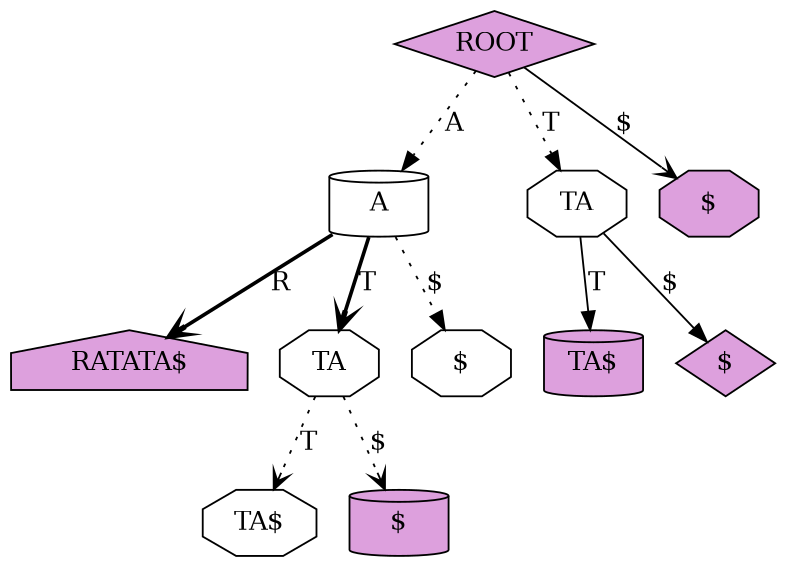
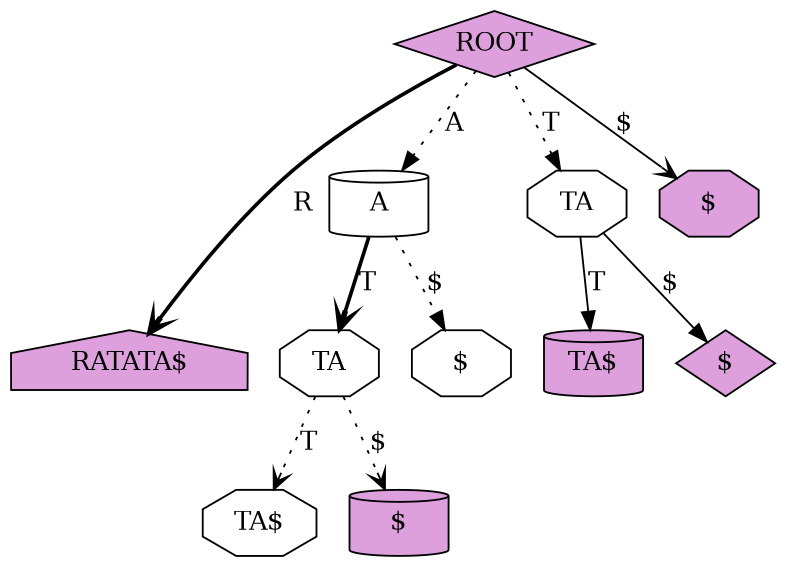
  digraph {
    node [fillcolor=plum shape=octagon style=filled]
    edge [arrowhead=vee style=dotted]
    n1 [label=ROOT shape=diamond]
    n2 [label="RATATA$" shape=house]
    n3 [fillcolor=white label=A shape=cylinder]
    n4 [fillcolor=white label=TA]
    n5 [label="$"]
    n6 [fillcolor=white label=TA]
    n7 [fillcolor=white label="$"]
    n8 [label="TA$" shape=cylinder]
    n9 [label="$" shape=diamond]
    n10 [fillcolor=white label="TA$"]
    n11 [label="$" shape=cylinder]
-   n3 -> n2 [label=R style=bold]
+   n1 -> n2 [label=R style=bold]
    n1 -> n3 [arrowhead=normal label=A]
    n1 -> n4 [arrowhead=normal label=T]
    n1 -> n5 [label="$" style=solid]
    n3 -> n6 [label=T style=bold]
    n3 -> n7 [arrowhead=normal label="$"]
    n4 -> n8 [arrowhead=normal label=T style=solid]
    n4 -> n9 [arrowhead=normal label="$" style=solid]
    n6 -> n10 [label=T]
    n6 -> n11 [label="$"]
  }
